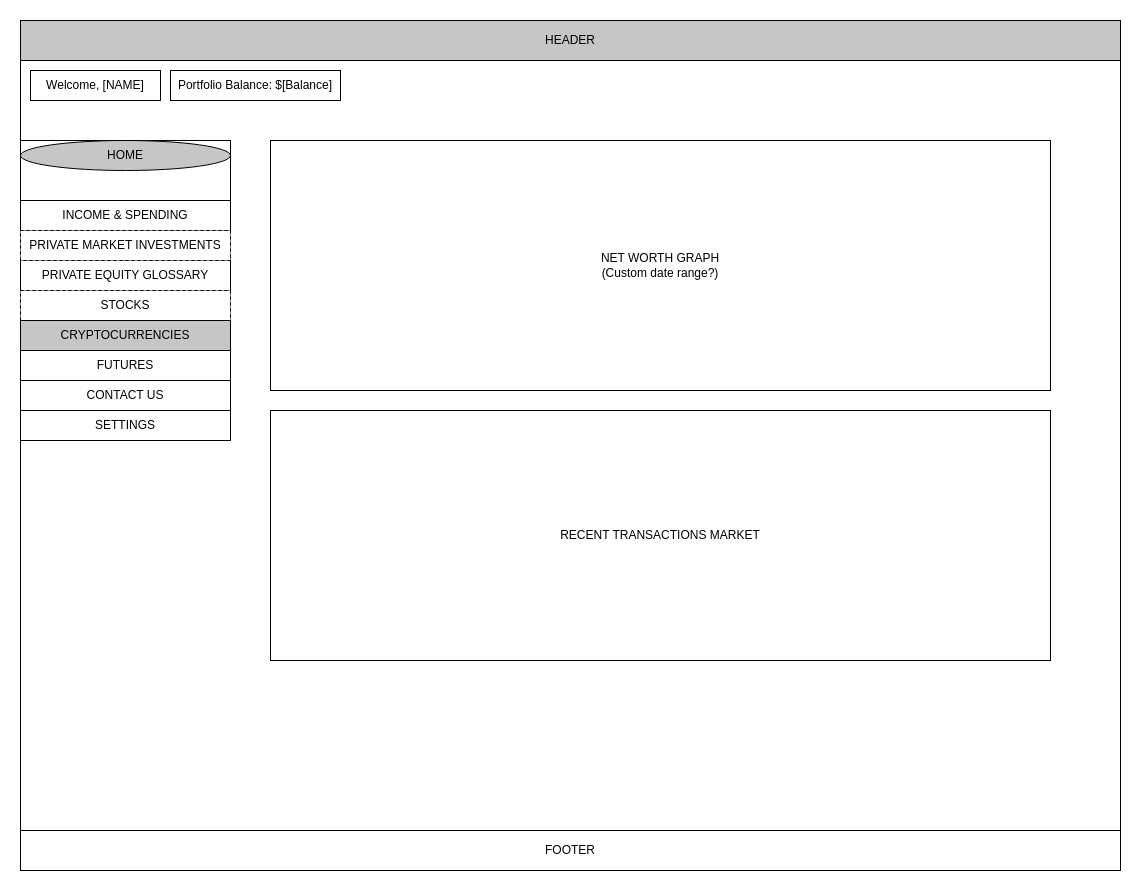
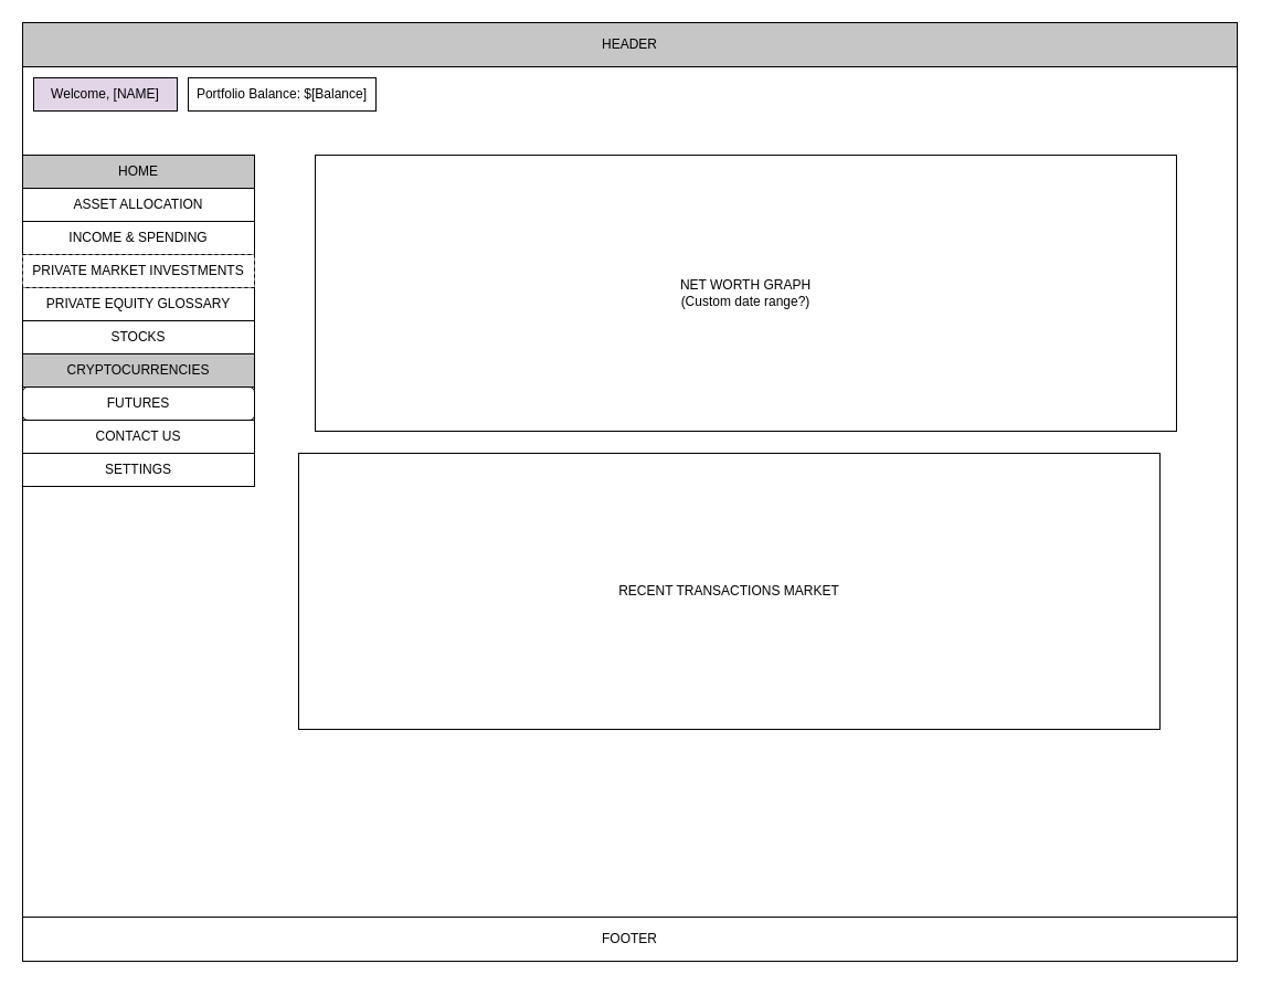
  <mxCell id="0" />
  <mxCell id="1" parent="0" />
  <mxCell id="2" value="" style="rounded=0;whiteSpace=wrap;html=1;" parent="1" vertex="1"><mxGeometry width="1100" height="850" as="geometry" x="20" y="20" /></mxCell>
  <mxCell id="3" value="HEADER" style="rounded=0;whiteSpace=wrap;html=1;fillColor=#c6c6c6;" parent="1" vertex="1"><mxGeometry width="1100" height="40" as="geometry" x="20" y="20" /></mxCell>
  <mxCell id="4" value="" style="rounded=0;whiteSpace=wrap;html=1;" parent="1" vertex="1"><mxGeometry y="140" width="210" height="290" as="geometry" x="20" /></mxCell>
- <mxCell id="5" value="Welcome, [NAME]" style="rounded=0;whiteSpace=wrap;html=1;" parent="1" vertex="1"><mxGeometry x="30" y="70" width="130" height="30" as="geometry" /></mxCell>
+ <mxCell id="5" value="Welcome, [NAME]" style="rounded=0;whiteSpace=wrap;html=1;fillColor=#e1d5e7;" parent="1" vertex="1"><mxGeometry x="30" y="70" width="130" height="30" as="geometry" /></mxCell>
  <mxCell id="6" value="Portfolio Balance:&amp;nbsp;&lt;span style=&quot;background-color: transparent; color: light-dark(rgb(0, 0, 0), rgb(255, 255, 255));&quot;&gt;$[Balance]&lt;/span&gt;" style="rounded=0;whiteSpace=wrap;html=1;" parent="1" vertex="1"><mxGeometry x="170" y="70" width="170" height="30" as="geometry" /></mxCell>
- <mxCell id="7" value="HOME" style="ellipse;whiteSpace=wrap;html=1;fillColor=#C6C6C6;" parent="1" vertex="1"><mxGeometry y="140" width="210" height="30" as="geometry" x="20" /></mxCell>
+ <mxCell id="7" value="HOME" style="rounded=0;whiteSpace=wrap;html=1;fillColor=#C6C6C6;" parent="1" vertex="1"><mxGeometry y="140" width="210" height="30" as="geometry" x="20" /></mxCell>
+ <mxCell id="8" value="ASSET ALLOCATION" style="rounded=0;whiteSpace=wrap;html=1;" parent="1" vertex="1"><mxGeometry y="170" width="210" height="30" as="geometry" x="20" /></mxCell>
  <mxCell id="9" value="INCOME &amp;amp; SPENDING" style="rounded=0;whiteSpace=wrap;html=1;" parent="1" vertex="1"><mxGeometry y="200" width="210" height="30" as="geometry" x="20" /></mxCell>
  <mxCell id="10" value="PRIVATE EQUITY GLOSSARY" style="rounded=0;whiteSpace=wrap;html=1;" parent="1" vertex="1"><mxGeometry y="260" width="210" height="30" as="geometry" x="20" /></mxCell>
  <mxCell id="11" value="PRIVATE MARKET INVESTMENTS" style="rounded=0;whiteSpace=wrap;html=1;dashed=1;" parent="1" vertex="1"><mxGeometry y="230" width="210" height="30" as="geometry" x="20" /></mxCell>
  <mxCell id="12" value="FOOTER" style="rounded=0;whiteSpace=wrap;html=1;" parent="1" vertex="1"><mxGeometry y="830" width="1100" height="40" as="geometry" x="20" /></mxCell>
- <mxCell id="13" value="STOCKS" style="rounded=0;whiteSpace=wrap;html=1;dashed=1;" parent="1" vertex="1"><mxGeometry y="290" width="210" height="30" as="geometry" x="20" /></mxCell>
+ <mxCell id="13" value="STOCKS" style="rounded=0;whiteSpace=wrap;html=1;" parent="1" vertex="1"><mxGeometry y="290" width="210" height="30" as="geometry" x="20" /></mxCell>
  <mxCell id="14" value="CRYPTOCURRENCIES" style="rounded=0;whiteSpace=wrap;html=1;fillColor=#c6c6c6;" parent="1" vertex="1"><mxGeometry y="320" width="210" height="30" as="geometry" x="20" /></mxCell>
- <mxCell id="15" value="FUTURES" style="rounded=0;whiteSpace=wrap;html=1;" parent="1" vertex="1"><mxGeometry y="350" width="210" height="30" as="geometry" x="20" /></mxCell>
- <mxCell id="16" value="NET WORTH GRAPH&lt;div&gt;(Custom date range?)&lt;/div&gt;" style="rounded=0;whiteSpace=wrap;html=1;" parent="1" vertex="1"><mxGeometry x="270" y="140" width="780" height="250" as="geometry" /></mxCell>
+ <mxCell id="15" value="FUTURES" style="whiteSpace=wrap;html=1;rounded=1;" parent="1" vertex="1"><mxGeometry y="350" width="210" height="30" as="geometry" x="20" /></mxCell>
+ <mxCell id="16" value="NET WORTH GRAPH&lt;div&gt;(Custom date range?)&lt;/div&gt;" style="rounded=0;whiteSpace=wrap;html=1;" parent="1" vertex="1"><mxGeometry x="285" y="140" width="780" height="250" as="geometry" /></mxCell>
  <mxCell id="17" value="RECENT TRANSACTIONS MARKET" style="rounded=0;whiteSpace=wrap;html=1;" parent="1" vertex="1"><mxGeometry x="270" y="410" width="780" height="250" as="geometry" /></mxCell>
  <mxCell id="18" value="CONTACT US" style="rounded=0;whiteSpace=wrap;html=1;" parent="1" vertex="1"><mxGeometry y="380" width="210" height="30" as="geometry" x="20" /></mxCell>
  <mxCell id="19" value="SETTINGS" style="rounded=0;whiteSpace=wrap;html=1;" parent="1" vertex="1"><mxGeometry y="410" width="210" height="30" as="geometry" x="20" /></mxCell>
